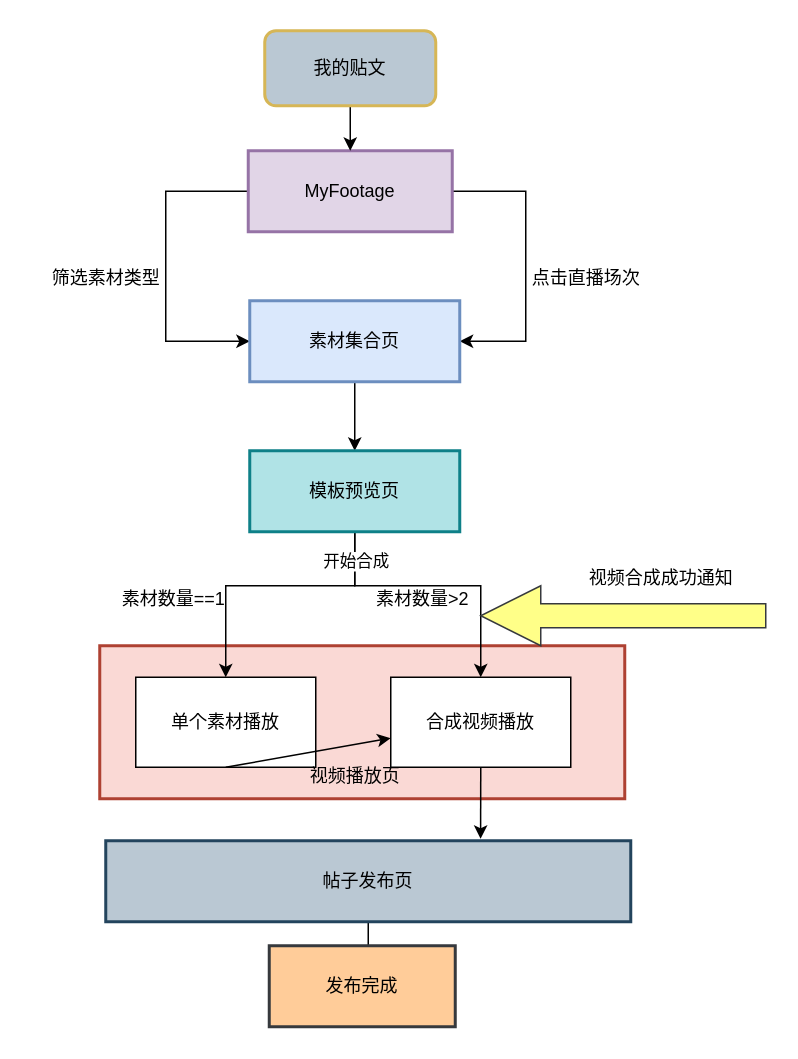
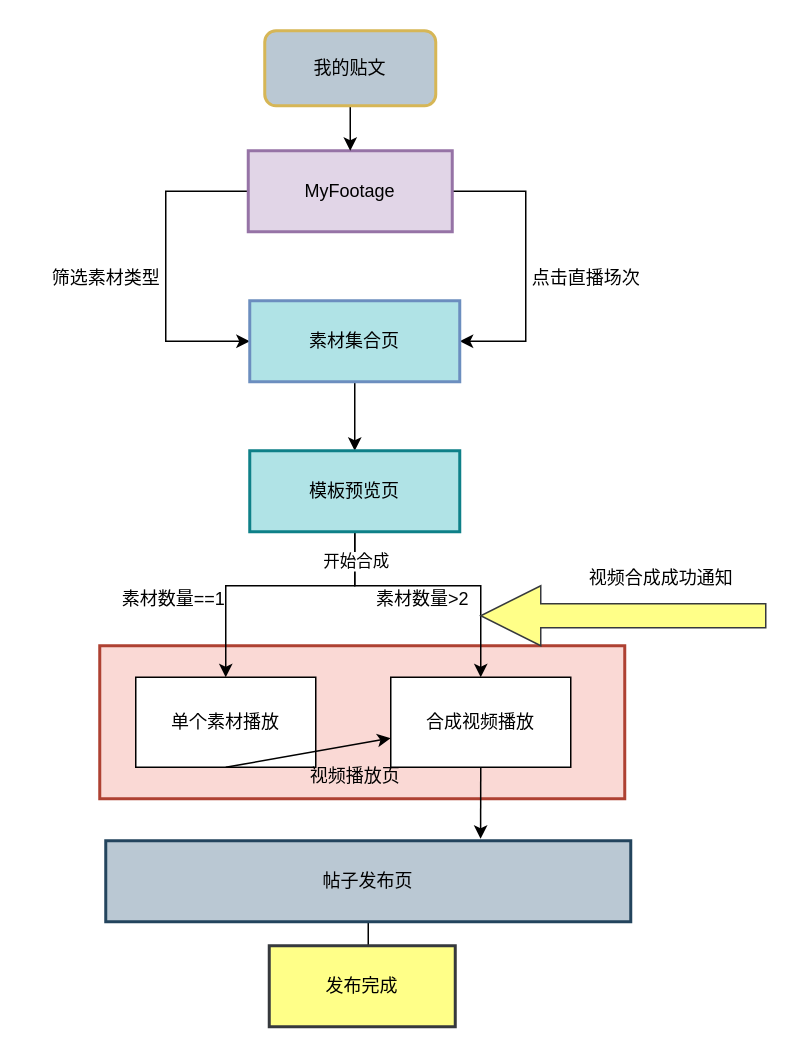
  <mxCell id="0" />
  <mxCell id="1" parent="0" />
  <mxCell id="2" style="edgeStyle=orthogonalEdgeStyle;rounded=0;orthogonalLoop=1;jettySize=auto;html=1;entryX=0;entryY=0.5;entryDx=0;entryDy=0;" edge="1" parent="1" source="4" target="6"><mxGeometry relative="1" as="geometry"><Array as="points"><mxPoint x="110" y="127" /><mxPoint x="110" y="227" /></Array></mxGeometry></mxCell>
  <mxCell id="3" style="edgeStyle=orthogonalEdgeStyle;rounded=0;orthogonalLoop=1;jettySize=auto;html=1;entryX=1;entryY=0.5;entryDx=0;entryDy=0;" edge="1" parent="1" source="4" target="6"><mxGeometry relative="1" as="geometry"><Array as="points"><mxPoint x="350" y="127" /><mxPoint x="350" y="227" /></Array></mxGeometry></mxCell>
  <mxCell id="4" value="MyFootage" style="whiteSpace=wrap;strokeWidth=2;fillColor=#e1d5e7;strokeColor=#9673a6;" vertex="1" parent="1"><mxGeometry x="165" y="100" width="136" height="54" as="geometry" /></mxCell>
  <mxCell id="5" style="edgeStyle=orthogonalEdgeStyle;rounded=0;orthogonalLoop=1;jettySize=auto;html=1;entryX=0.5;entryY=0;entryDx=0;entryDy=0;" edge="1" parent="1" source="6" target="18"><mxGeometry relative="1" as="geometry" /></mxCell>
- <mxCell id="6" value="素材集合页" style="whiteSpace=wrap;strokeWidth=2;fillColor=#dae8fc;strokeColor=#6c8ebf;" vertex="1" parent="1"><mxGeometry x="166" y="200" width="140" height="54" as="geometry" /></mxCell>
+ <mxCell id="6" value="素材集合页" style="whiteSpace=wrap;strokeWidth=2;fillColor=#b0e3e6;strokeColor=#6c8ebf;" vertex="1" parent="1"><mxGeometry x="166" y="200" width="140" height="54" as="geometry" /></mxCell>
  <mxCell id="7" value="" style="whiteSpace=wrap;strokeWidth=2;fillColor=#fad9d5;strokeColor=#ae4132;" vertex="1" parent="1"><mxGeometry x="66" y="430" width="350" height="102" as="geometry" /></mxCell>
  <mxCell id="8" style="edgeStyle=orthogonalEdgeStyle;rounded=0;orthogonalLoop=1;jettySize=auto;html=1;entryX=0.5;entryY=0;entryDx=0;entryDy=0;" edge="1" parent="1" source="9" target="10"><mxGeometry relative="1" as="geometry" /></mxCell>
  <mxCell id="9" value="帖子发布页" style="whiteSpace=wrap;strokeWidth=2;fillColor=#bac8d3;strokeColor=#23445d;" vertex="1" parent="1"><mxGeometry x="70" y="560" width="350" height="54" as="geometry" /></mxCell>
- <mxCell id="10" value="发布完成" style="whiteSpace=wrap;strokeWidth=2;fillColor=#ffcc99;strokeColor=#36393d;" vertex="1" parent="1"><mxGeometry x="179" y="630" width="124" height="54" as="geometry" /></mxCell>
+ <mxCell id="10" value="发布完成" style="whiteSpace=wrap;strokeWidth=2;fillColor=#ffff88;strokeColor=#36393d;" vertex="1" parent="1"><mxGeometry x="179" y="630" width="124" height="54" as="geometry" /></mxCell>
  <mxCell id="11" value="筛选素材类型" style="text;html=1;align=center;verticalAlign=middle;resizable=0;points=[];autosize=1;strokeColor=none;fillColor=none;" vertex="1" parent="1"><mxGeometry x="20" y="170" width="100" height="30" as="geometry" /></mxCell>
  <mxCell id="12" value="" style="edgeStyle=orthogonalEdgeStyle;rounded=0;orthogonalLoop=1;jettySize=auto;html=1;" edge="1" parent="1" source="13" target="4"><mxGeometry relative="1" as="geometry" /></mxCell>
  <mxCell id="13" value="我的贴文" style="rounded=1;whiteSpace=wrap;html=1;strokeWidth=2;fillColor=#bac8d3;strokeColor=#d6b656;" vertex="1" parent="1"><mxGeometry x="176" y="20" width="114" height="50" as="geometry" /></mxCell>
  <mxCell id="14" value="点击直播场次" style="text;html=1;align=center;verticalAlign=middle;resizable=0;points=[];autosize=1;strokeColor=none;fillColor=none;" vertex="1" parent="1"><mxGeometry x="340" y="170" width="100" height="30" as="geometry" /></mxCell>
  <mxCell id="15" style="edgeStyle=orthogonalEdgeStyle;rounded=0;orthogonalLoop=1;jettySize=auto;html=1;entryX=0.5;entryY=0;entryDx=0;entryDy=0;" edge="1" parent="1" source="18" target="19"><mxGeometry relative="1" as="geometry"><Array as="points"><mxPoint x="236" y="390" /><mxPoint x="150" y="390" /></Array></mxGeometry></mxCell>
  <mxCell id="16" style="edgeStyle=orthogonalEdgeStyle;rounded=0;orthogonalLoop=1;jettySize=auto;html=1;" edge="1" parent="1" source="18" target="20"><mxGeometry relative="1" as="geometry"><Array as="points"><mxPoint x="236" y="390" /><mxPoint x="320" y="390" /></Array></mxGeometry></mxCell>
  <mxCell id="17" value="开始合成" style="edgeLabel;html=1;align=center;verticalAlign=middle;resizable=0;points=[];" vertex="1" connectable="0" parent="16"><mxGeometry x="-0.79" relative="1" as="geometry"><mxPoint as="offset" /></mxGeometry></mxCell>
  <mxCell id="18" value="模板预览页" style="whiteSpace=wrap;strokeWidth=2;fillColor=#b0e3e6;strokeColor=#0e8088;" vertex="1" parent="1"><mxGeometry x="166" y="300" width="140" height="54" as="geometry" /></mxCell>
  <mxCell id="19" value="单个素材播放" style="rounded=0;whiteSpace=wrap;html=1;" vertex="1" parent="1"><mxGeometry x="90" y="451" width="120" height="60" as="geometry" /></mxCell>
  <mxCell id="20" value="合成视频播放" style="rounded=0;whiteSpace=wrap;html=1;" vertex="1" parent="1"><mxGeometry x="260" y="451" width="120" height="60" as="geometry" /></mxCell>
  <mxCell id="21" value="视频播放页" style="text;html=1;align=center;verticalAlign=middle;resizable=0;points=[];autosize=1;strokeColor=none;fillColor=none;" vertex="1" parent="1"><mxGeometry x="196" y="502" width="80" height="30" as="geometry" /></mxCell>
  <mxCell id="22" value="素材数量==1" style="text;html=1;align=center;verticalAlign=middle;resizable=0;points=[];autosize=1;strokeColor=none;fillColor=none;" vertex="1" parent="1"><mxGeometry x="70" y="384" width="90" height="30" as="geometry" /></mxCell>
  <mxCell id="23" value="素材数量&amp;gt;2" style="text;html=1;align=center;verticalAlign=middle;resizable=0;points=[];autosize=1;strokeColor=none;fillColor=none;" vertex="1" parent="1"><mxGeometry x="236" y="384" width="90" height="30" as="geometry" /></mxCell>
  <mxCell id="24" value="视频合成成功通知" style="text;html=1;align=center;verticalAlign=middle;resizable=0;points=[];autosize=1;strokeColor=none;fillColor=none;" vertex="1" parent="1"><mxGeometry x="380" y="370" width="120" height="30" as="geometry" /></mxCell>
  <mxCell id="25" value="" style="endArrow=classic;html=1;rounded=0;exitX=0.5;exitY=1;exitDx=0;exitDy=0;" edge="1" parent="1" source="19" target="20"><mxGeometry width="50" height="50" relative="1" as="geometry"><mxPoint x="-130" y="590" as="sourcePoint" /><mxPoint x="-80" y="540" as="targetPoint" /></mxGeometry></mxCell>
  <mxCell id="26" value="" style="endArrow=classic;html=1;rounded=0;exitX=0.5;exitY=1;exitDx=0;exitDy=0;entryX=0.714;entryY=-0.024;entryDx=0;entryDy=0;entryPerimeter=0;" edge="1" parent="1" source="20" target="9"><mxGeometry width="50" height="50" relative="1" as="geometry"><mxPoint x="-70" y="570" as="sourcePoint" /><mxPoint x="-20" y="520" as="targetPoint" /></mxGeometry></mxCell>
  <mxCell id="27" value="" style="html=1;shadow=0;dashed=0;align=center;verticalAlign=middle;shape=mxgraph.arrows2.arrow;dy=0.6;dx=40;flipH=1;notch=0;fillColor=#ffff88;strokeColor=#36393d;" vertex="1" parent="1"><mxGeometry x="320" y="390" width="190" height="40" as="geometry" /></mxCell>
